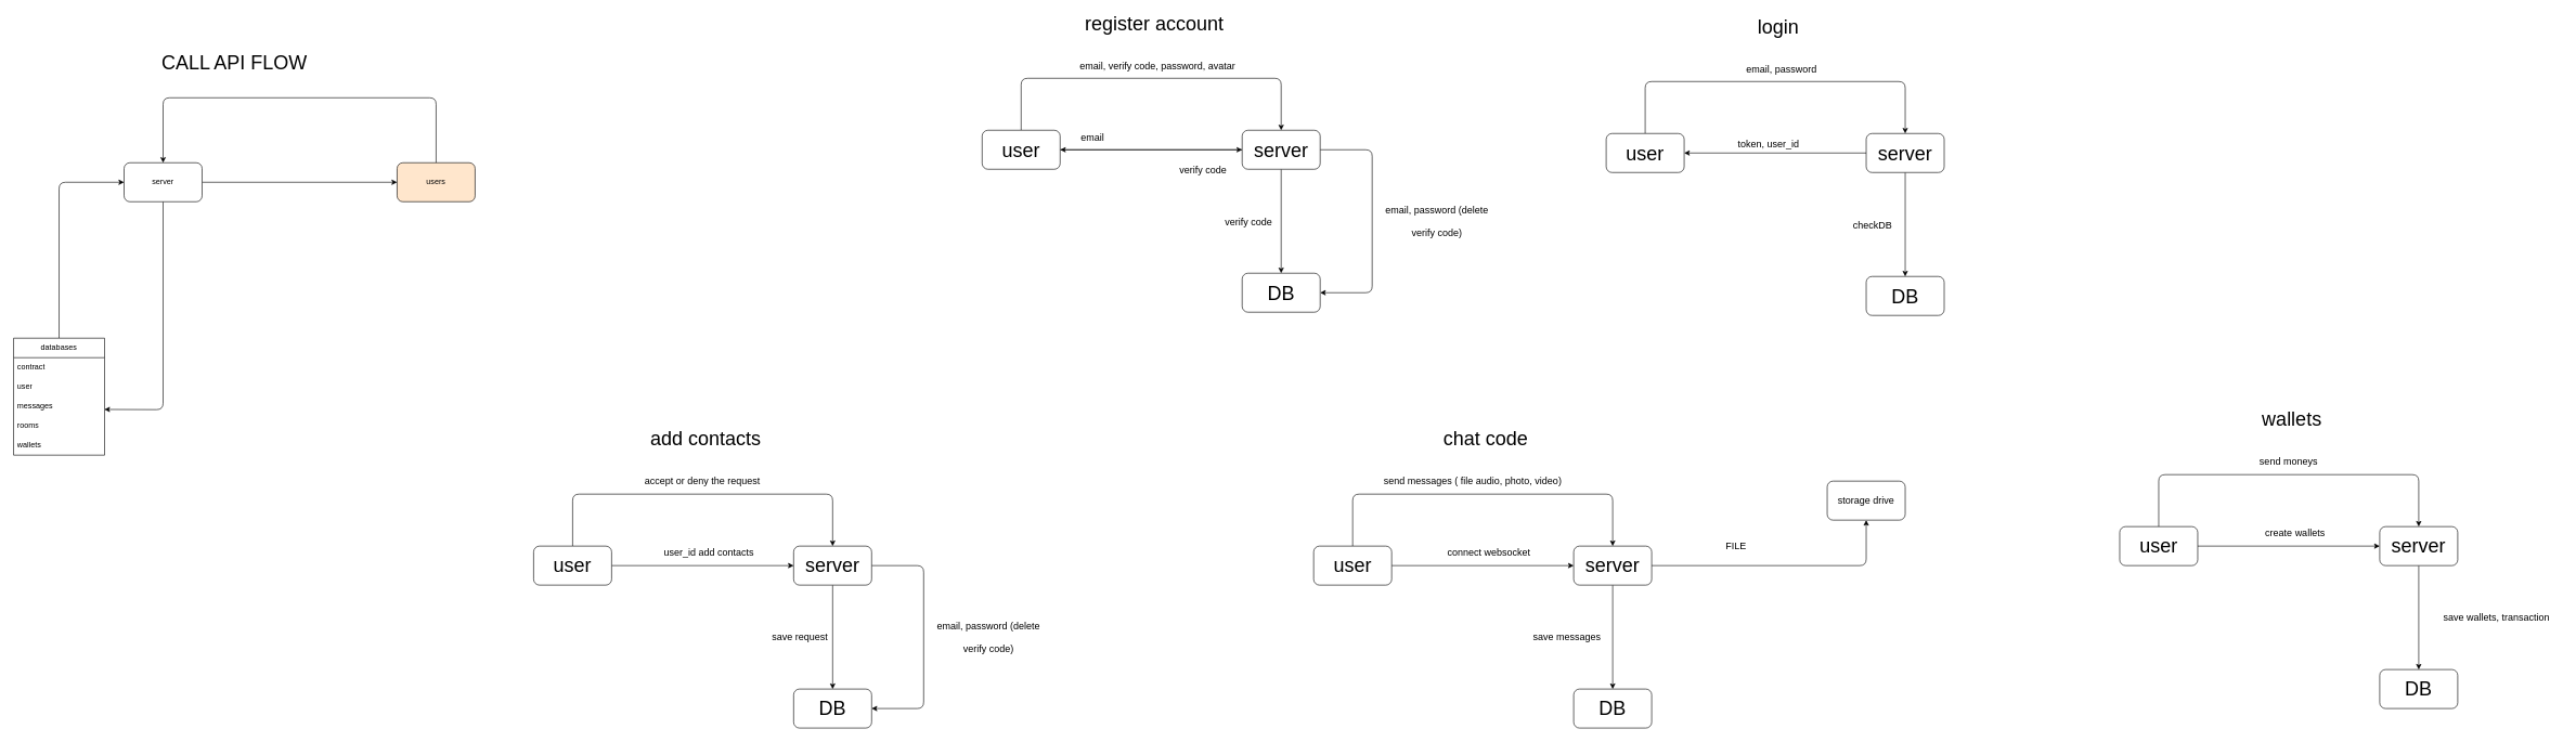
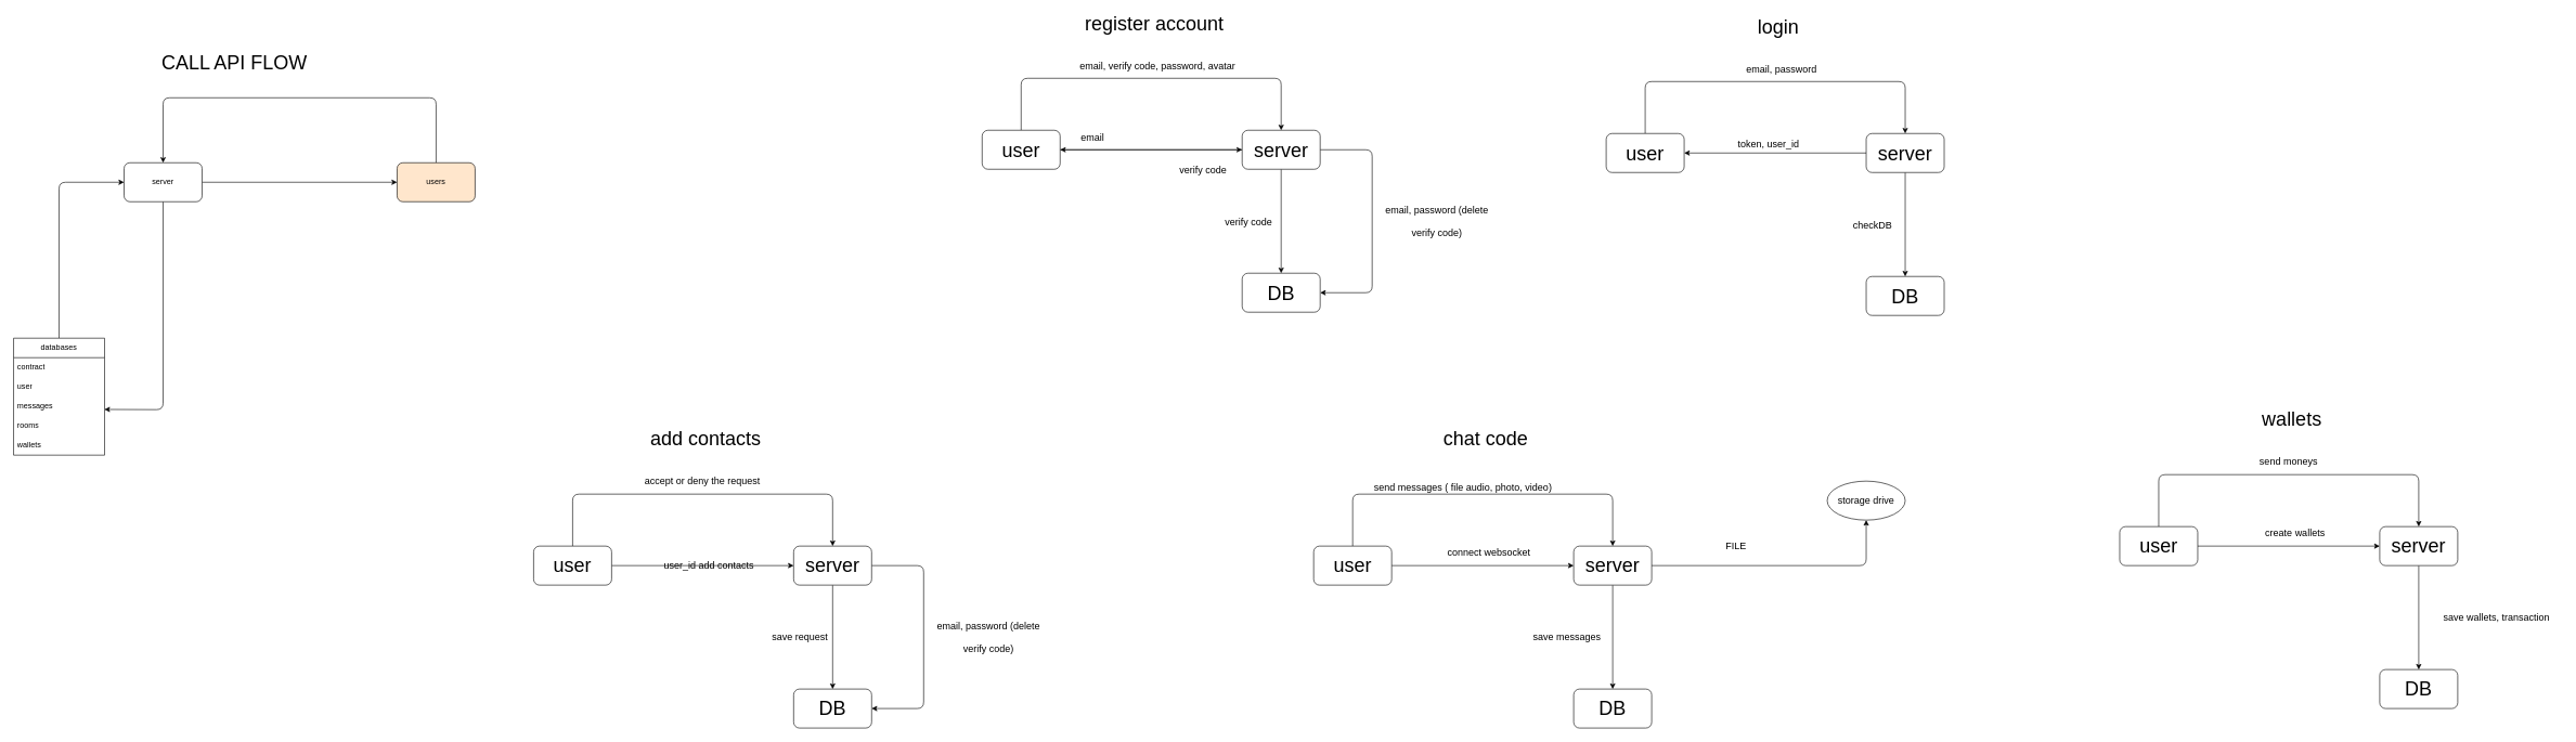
  <mxCell id="0" />
  <mxCell id="1" parent="0" />
  <mxCell id="2" style="edgeStyle=none;html=1;entryX=0.998;entryY=0.656;entryDx=0;entryDy=0;entryPerimeter=0;" edge="1" parent="1" source="4" target="9"><mxGeometry relative="1" as="geometry"><Array as="points"><mxPoint x="250" y="630" /></Array></mxGeometry></mxCell>
  <mxCell id="3" style="edgeStyle=none;html=1;" edge="1" parent="1" source="4" target="13"><mxGeometry relative="1" as="geometry" /></mxCell>
  <mxCell id="4" value="server" style="rounded=1;whiteSpace=wrap;html=1;" vertex="1" parent="1"><mxGeometry x="190" y="250" width="120" height="60" as="geometry" /></mxCell>
  <mxCell id="5" style="edgeStyle=none;html=1;entryX=0;entryY=0.5;entryDx=0;entryDy=0;" edge="1" parent="1" source="6" target="4"><mxGeometry relative="1" as="geometry"><Array as="points"><mxPoint x="90" y="280" /></Array></mxGeometry></mxCell>
  <mxCell id="6" value="databases" style="swimlane;fontStyle=0;childLayout=stackLayout;horizontal=1;startSize=30;horizontalStack=0;resizeParent=1;resizeParentMax=0;resizeLast=0;collapsible=1;marginBottom=0;whiteSpace=wrap;html=1;" vertex="1" parent="1"><mxGeometry x="20" y="520" width="140" height="180" as="geometry" /></mxCell>
  <mxCell id="7" value="contract" style="text;strokeColor=none;fillColor=none;align=left;verticalAlign=middle;spacingLeft=4;spacingRight=4;overflow=hidden;points=[[0,0.5],[1,0.5]];portConstraint=eastwest;rotatable=0;whiteSpace=wrap;html=1;" vertex="1" parent="6"><mxGeometry y="30" width="140" height="30" as="geometry" /></mxCell>
  <mxCell id="8" value="user" style="text;strokeColor=none;fillColor=none;align=left;verticalAlign=middle;spacingLeft=4;spacingRight=4;overflow=hidden;points=[[0,0.5],[1,0.5]];portConstraint=eastwest;rotatable=0;whiteSpace=wrap;html=1;" vertex="1" parent="6"><mxGeometry y="60" width="140" height="30" as="geometry" /></mxCell>
  <mxCell id="9" value="messages" style="text;strokeColor=none;fillColor=none;align=left;verticalAlign=middle;spacingLeft=4;spacingRight=4;overflow=hidden;points=[[0,0.5],[1,0.5]];portConstraint=eastwest;rotatable=0;whiteSpace=wrap;html=1;" vertex="1" parent="6"><mxGeometry y="90" width="140" height="30" as="geometry" /></mxCell>
  <mxCell id="10" value="rooms" style="text;strokeColor=none;fillColor=none;align=left;verticalAlign=middle;spacingLeft=4;spacingRight=4;overflow=hidden;points=[[0,0.5],[1,0.5]];portConstraint=eastwest;rotatable=0;whiteSpace=wrap;html=1;" vertex="1" parent="6"><mxGeometry y="120" width="140" height="30" as="geometry" /></mxCell>
  <mxCell id="11" value="wallets" style="text;strokeColor=none;fillColor=none;align=left;verticalAlign=middle;spacingLeft=4;spacingRight=4;overflow=hidden;points=[[0,0.5],[1,0.5]];portConstraint=eastwest;rotatable=0;whiteSpace=wrap;html=1;" vertex="1" parent="6"><mxGeometry y="150" width="140" height="30" as="geometry" /></mxCell>
  <mxCell id="12" style="edgeStyle=none;html=1;entryX=0.5;entryY=0;entryDx=0;entryDy=0;" edge="1" parent="1" source="13" target="4"><mxGeometry relative="1" as="geometry"><Array as="points"><mxPoint x="670" y="150" /><mxPoint x="250" y="150" /></Array></mxGeometry></mxCell>
  <mxCell id="13" value="users" style="rounded=1;whiteSpace=wrap;html=1;fillColor=#ffe6cc;" vertex="1" parent="1"><mxGeometry x="610" y="250" width="120" height="60" as="geometry" /></mxCell>
  <mxCell id="14" value="&lt;font style=&quot;font-size: 30px;&quot;&gt;CALL API FLOW&lt;/font&gt;" style="text;html=1;strokeColor=none;fillColor=none;align=center;verticalAlign=middle;whiteSpace=wrap;rounded=0;" vertex="1" parent="1"><mxGeometry x="210" y="40" width="300" height="110" as="geometry" /></mxCell>
  <mxCell id="15" value="add contacts" style="text;html=1;strokeColor=none;fillColor=none;align=center;verticalAlign=middle;whiteSpace=wrap;rounded=0;fontSize=30;" vertex="1" parent="1"><mxGeometry x="970" y="660" width="230" height="30" as="geometry" /></mxCell>
  <mxCell id="16" style="edgeStyle=none;html=1;fontSize=30;" edge="1" parent="1" source="18"><mxGeometry relative="1" as="geometry"><mxPoint x="1220" y="870" as="targetPoint" /></mxGeometry></mxCell>
  <mxCell id="17" style="edgeStyle=none;html=1;entryX=0.5;entryY=0;entryDx=0;entryDy=0;fontSize=15;" edge="1" parent="1" source="18" target="21"><mxGeometry relative="1" as="geometry"><Array as="points"><mxPoint x="880" y="760" /><mxPoint x="1280" y="760" /></Array></mxGeometry></mxCell>
  <mxCell id="18" value="user" style="rounded=1;whiteSpace=wrap;html=1;fontSize=30;" vertex="1" parent="1"><mxGeometry x="820" y="840" width="120" height="60" as="geometry" /></mxCell>
  <mxCell id="19" style="edgeStyle=none;html=1;entryX=0.5;entryY=0;entryDx=0;entryDy=0;fontSize=30;" edge="1" parent="1" source="21" target="22"><mxGeometry relative="1" as="geometry" /></mxCell>
  <mxCell id="20" style="edgeStyle=none;html=1;entryX=1;entryY=0.5;entryDx=0;entryDy=0;fontSize=15;" edge="1" parent="1" source="21" target="22"><mxGeometry relative="1" as="geometry"><Array as="points"><mxPoint x="1420" y="870" /><mxPoint x="1420" y="1090" /></Array></mxGeometry></mxCell>
  <mxCell id="21" value="server" style="rounded=1;whiteSpace=wrap;html=1;fontSize=30;" vertex="1" parent="1"><mxGeometry x="1220" y="840" width="120" height="60" as="geometry" /></mxCell>
  <mxCell id="22" value="DB" style="rounded=1;whiteSpace=wrap;html=1;fontSize=30;" vertex="1" parent="1"><mxGeometry x="1220" y="1060" width="120" height="60" as="geometry" /></mxCell>
  <mxCell id="23" value="&lt;font style=&quot;font-size: 15px;&quot;&gt;save request&lt;/font&gt;" style="text;html=1;strokeColor=none;fillColor=none;align=center;verticalAlign=middle;whiteSpace=wrap;rounded=0;fontSize=30;" vertex="1" parent="1"><mxGeometry x="1130" y="960" width="200" height="30" as="geometry" /></mxCell>
- <mxCell id="24" value="&lt;span style=&quot;font-size: 15px;&quot;&gt;user_id add contacts&lt;/span&gt;" style="text;html=1;strokeColor=none;fillColor=none;align=center;verticalAlign=middle;whiteSpace=wrap;rounded=0;fontSize=30;" vertex="1" parent="1"><mxGeometry x="990" y="830" width="200" height="30" as="geometry" /></mxCell>
+ <mxCell id="24" value="&lt;span style=&quot;font-size: 15px;&quot;&gt;user_id add contacts&lt;/span&gt;" style="text;html=1;strokeColor=none;fillColor=none;align=center;verticalAlign=middle;whiteSpace=wrap;rounded=0;fontSize=30;" vertex="1" parent="1"><mxGeometry x="990" y="850" width="200" height="30" as="geometry" /></mxCell>
  <mxCell id="25" value="&lt;span style=&quot;font-size: 15px;&quot;&gt;accept or deny the request&lt;/span&gt;" style="text;html=1;strokeColor=none;fillColor=none;align=center;verticalAlign=middle;whiteSpace=wrap;rounded=0;fontSize=30;" vertex="1" parent="1"><mxGeometry x="980" y="720" width="200" height="30" as="geometry" /></mxCell>
  <mxCell id="26" value="&lt;span style=&quot;font-size: 15px;&quot;&gt;email, password (delete verify code)&lt;/span&gt;" style="text;html=1;strokeColor=none;fillColor=none;align=center;verticalAlign=middle;whiteSpace=wrap;rounded=0;fontSize=30;" vertex="1" parent="1"><mxGeometry x="1420" y="960" width="200" height="30" as="geometry" /></mxCell>
  <mxCell id="27" value="register account" style="text;html=1;strokeColor=none;fillColor=none;align=center;verticalAlign=middle;whiteSpace=wrap;rounded=0;fontSize=30;" vertex="1" parent="1"><mxGeometry x="1660" y="20" width="230" height="30" as="geometry" /></mxCell>
  <mxCell id="28" style="edgeStyle=none;html=1;fontSize=30;" edge="1" parent="1" source="30"><mxGeometry relative="1" as="geometry"><mxPoint x="1910" y="230" as="targetPoint" /></mxGeometry></mxCell>
  <mxCell id="29" style="edgeStyle=none;html=1;entryX=0.5;entryY=0;entryDx=0;entryDy=0;fontSize=15;" edge="1" parent="1" source="30" target="34"><mxGeometry relative="1" as="geometry"><Array as="points"><mxPoint x="1570" y="120" /><mxPoint x="1970" y="120" /></Array></mxGeometry></mxCell>
  <mxCell id="30" value="user" style="rounded=1;whiteSpace=wrap;html=1;fontSize=30;" vertex="1" parent="1"><mxGeometry x="1510" y="200" width="120" height="60" as="geometry" /></mxCell>
  <mxCell id="31" style="edgeStyle=none;html=1;entryX=0.5;entryY=0;entryDx=0;entryDy=0;fontSize=30;" edge="1" parent="1" source="34" target="35"><mxGeometry relative="1" as="geometry" /></mxCell>
  <mxCell id="32" style="edgeStyle=none;html=1;fontSize=15;" edge="1" parent="1" source="34" target="30"><mxGeometry relative="1" as="geometry" /></mxCell>
  <mxCell id="33" style="edgeStyle=none;html=1;entryX=1;entryY=0.5;entryDx=0;entryDy=0;fontSize=15;" edge="1" parent="1" source="34" target="35"><mxGeometry relative="1" as="geometry"><Array as="points"><mxPoint x="2110" y="230" /><mxPoint x="2110" y="450" /></Array></mxGeometry></mxCell>
  <mxCell id="34" value="server" style="rounded=1;whiteSpace=wrap;html=1;fontSize=30;" vertex="1" parent="1"><mxGeometry x="1910" y="200" width="120" height="60" as="geometry" /></mxCell>
  <mxCell id="35" value="DB" style="rounded=1;whiteSpace=wrap;html=1;fontSize=30;" vertex="1" parent="1"><mxGeometry x="1910" y="420" width="120" height="60" as="geometry" /></mxCell>
  <mxCell id="36" value="&lt;font style=&quot;font-size: 15px;&quot;&gt;verify code&lt;/font&gt;" style="text;html=1;strokeColor=none;fillColor=none;align=center;verticalAlign=middle;whiteSpace=wrap;rounded=0;fontSize=30;" vertex="1" parent="1"><mxGeometry x="1820" y="320" width="200" height="30" as="geometry" /></mxCell>
  <mxCell id="37" value="&lt;font style=&quot;font-size: 15px;&quot;&gt;email&lt;/font&gt;" style="text;html=1;strokeColor=none;fillColor=none;align=center;verticalAlign=middle;whiteSpace=wrap;rounded=0;fontSize=30;" vertex="1" parent="1"><mxGeometry x="1580" y="190" width="200" height="30" as="geometry" /></mxCell>
  <mxCell id="38" value="&lt;font style=&quot;font-size: 15px;&quot;&gt;verify code&lt;/font&gt;" style="text;html=1;strokeColor=none;fillColor=none;align=center;verticalAlign=middle;whiteSpace=wrap;rounded=0;fontSize=30;" vertex="1" parent="1"><mxGeometry x="1750" y="240" width="200" height="30" as="geometry" /></mxCell>
  <mxCell id="39" value="&lt;font style=&quot;font-size: 15px;&quot;&gt;email, verify code, password, avatar&lt;/font&gt;" style="text;html=1;strokeColor=none;fillColor=none;align=center;verticalAlign=middle;whiteSpace=wrap;rounded=0;fontSize=30;" vertex="1" parent="1"><mxGeometry x="1650" y="80" width="260" height="30" as="geometry" /></mxCell>
  <mxCell id="40" value="&lt;span style=&quot;font-size: 15px;&quot;&gt;email, password (delete verify code)&lt;/span&gt;" style="text;html=1;strokeColor=none;fillColor=none;align=center;verticalAlign=middle;whiteSpace=wrap;rounded=0;fontSize=30;" vertex="1" parent="1"><mxGeometry x="2110" y="320" width="200" height="30" as="geometry" /></mxCell>
  <mxCell id="41" value="chat code" style="text;html=1;strokeColor=none;fillColor=none;align=center;verticalAlign=middle;whiteSpace=wrap;rounded=0;fontSize=30;" vertex="1" parent="1"><mxGeometry x="2170" y="660" width="230" height="30" as="geometry" /></mxCell>
  <mxCell id="42" style="edgeStyle=none;html=1;fontSize=30;" edge="1" parent="1" source="44"><mxGeometry relative="1" as="geometry"><mxPoint x="2420" y="870" as="targetPoint" /></mxGeometry></mxCell>
  <mxCell id="43" style="edgeStyle=none;html=1;entryX=0.5;entryY=0;entryDx=0;entryDy=0;fontSize=15;" edge="1" parent="1" source="44" target="47"><mxGeometry relative="1" as="geometry"><Array as="points"><mxPoint x="2080" y="760" /><mxPoint x="2480" y="760" /></Array></mxGeometry></mxCell>
  <mxCell id="44" value="user" style="rounded=1;whiteSpace=wrap;html=1;fontSize=30;" vertex="1" parent="1"><mxGeometry x="2020" y="840" width="120" height="60" as="geometry" /></mxCell>
  <mxCell id="45" style="edgeStyle=none;html=1;entryX=0.5;entryY=0;entryDx=0;entryDy=0;fontSize=30;" edge="1" parent="1" source="47" target="48"><mxGeometry relative="1" as="geometry" /></mxCell>
  <mxCell id="46" style="edgeStyle=none;html=1;entryX=0.5;entryY=1;entryDx=0;entryDy=0;fontSize=15;" edge="1" parent="1" source="47" target="53"><mxGeometry relative="1" as="geometry"><Array as="points"><mxPoint x="2870" y="870" /></Array></mxGeometry></mxCell>
  <mxCell id="47" value="server" style="rounded=1;whiteSpace=wrap;html=1;fontSize=30;" vertex="1" parent="1"><mxGeometry x="2420" y="840" width="120" height="60" as="geometry" /></mxCell>
  <mxCell id="48" value="DB" style="rounded=1;whiteSpace=wrap;html=1;fontSize=30;" vertex="1" parent="1"><mxGeometry x="2420" y="1060" width="120" height="60" as="geometry" /></mxCell>
  <mxCell id="49" value="&lt;font style=&quot;font-size: 15px;&quot;&gt;save messages&lt;/font&gt;" style="text;html=1;strokeColor=none;fillColor=none;align=center;verticalAlign=middle;whiteSpace=wrap;rounded=0;fontSize=30;" vertex="1" parent="1"><mxGeometry x="2310" y="960" width="200" height="30" as="geometry" /></mxCell>
  <mxCell id="50" value="&lt;span style=&quot;font-size: 15px;&quot;&gt;connect websocket&lt;/span&gt;" style="text;html=1;strokeColor=none;fillColor=none;align=center;verticalAlign=middle;whiteSpace=wrap;rounded=0;fontSize=30;" vertex="1" parent="1"><mxGeometry x="2190" y="830" width="200" height="30" as="geometry" /></mxCell>
- <mxCell id="51" value="&lt;span style=&quot;font-size: 15px;&quot;&gt;send messages ( file audio, photo, video)&lt;/span&gt;" style="text;html=1;strokeColor=none;fillColor=none;align=center;verticalAlign=middle;whiteSpace=wrap;rounded=0;fontSize=30;" vertex="1" parent="1"><mxGeometry x="2120" y="720" width="290" height="30" as="geometry" /></mxCell>
+ <mxCell id="51" value="&lt;span style=&quot;font-size: 15px;&quot;&gt;send messages ( file audio, photo, video)&lt;/span&gt;" style="text;html=1;strokeColor=none;fillColor=none;align=center;verticalAlign=middle;whiteSpace=wrap;rounded=0;fontSize=30;" vertex="1" parent="1"><mxGeometry x="2105" y="730" width="290" height="30" as="geometry" /></mxCell>
  <mxCell id="52" value="&lt;span style=&quot;font-size: 15px;&quot;&gt;FILE&lt;/span&gt;" style="text;html=1;strokeColor=none;fillColor=none;align=center;verticalAlign=middle;whiteSpace=wrap;rounded=0;fontSize=30;" vertex="1" parent="1"><mxGeometry x="2570" y="820" width="200" height="30" as="geometry" /></mxCell>
- <mxCell id="53" value="storage drive" style="rounded=1;whiteSpace=wrap;html=1;fontSize=15;" vertex="1" parent="1"><mxGeometry x="2810" y="740" width="120" height="60" as="geometry" /></mxCell>
+ <mxCell id="53" value="storage drive" style="ellipse;whiteSpace=wrap;html=1;fontSize=15;" vertex="1" parent="1"><mxGeometry x="2810" y="740" width="120" height="60" as="geometry" /></mxCell>
  <mxCell id="54" value="login" style="text;html=1;strokeColor=none;fillColor=none;align=center;verticalAlign=middle;whiteSpace=wrap;rounded=0;fontSize=30;" vertex="1" parent="1"><mxGeometry x="2620" y="25" width="230" height="30" as="geometry" /></mxCell>
  <mxCell id="55" style="edgeStyle=none;html=1;entryX=0.5;entryY=0;entryDx=0;entryDy=0;fontSize=15;" edge="1" parent="1" source="56" target="59"><mxGeometry relative="1" as="geometry"><Array as="points"><mxPoint x="2530" y="125" /><mxPoint x="2930" y="125" /></Array></mxGeometry></mxCell>
  <mxCell id="56" value="user" style="rounded=1;whiteSpace=wrap;html=1;fontSize=30;" vertex="1" parent="1"><mxGeometry x="2470" y="205" width="120" height="60" as="geometry" /></mxCell>
  <mxCell id="57" style="edgeStyle=none;html=1;entryX=0.5;entryY=0;entryDx=0;entryDy=0;fontSize=30;" edge="1" parent="1" source="59" target="60"><mxGeometry relative="1" as="geometry" /></mxCell>
  <mxCell id="58" style="edgeStyle=none;html=1;entryX=1;entryY=0.5;entryDx=0;entryDy=0;fontSize=15;" edge="1" parent="1" source="59" target="56"><mxGeometry relative="1" as="geometry" /></mxCell>
  <mxCell id="59" value="server" style="rounded=1;whiteSpace=wrap;html=1;fontSize=30;" vertex="1" parent="1"><mxGeometry x="2870" y="205" width="120" height="60" as="geometry" /></mxCell>
  <mxCell id="60" value="DB" style="rounded=1;whiteSpace=wrap;html=1;fontSize=30;" vertex="1" parent="1"><mxGeometry x="2870" y="425" width="120" height="60" as="geometry" /></mxCell>
  <mxCell id="61" value="&lt;font style=&quot;font-size: 15px;&quot;&gt;checkDB&lt;/font&gt;" style="text;html=1;strokeColor=none;fillColor=none;align=center;verticalAlign=middle;whiteSpace=wrap;rounded=0;fontSize=30;" vertex="1" parent="1"><mxGeometry x="2780" y="325" width="200" height="30" as="geometry" /></mxCell>
  <mxCell id="62" value="&lt;span style=&quot;font-size: 15px;&quot;&gt;token, user_id&lt;/span&gt;" style="text;html=1;strokeColor=none;fillColor=none;align=center;verticalAlign=middle;whiteSpace=wrap;rounded=0;fontSize=30;" vertex="1" parent="1"><mxGeometry x="2620" y="200" width="200" height="30" as="geometry" /></mxCell>
  <mxCell id="63" value="&lt;font style=&quot;font-size: 15px;&quot;&gt;email, password&lt;/font&gt;" style="text;html=1;strokeColor=none;fillColor=none;align=center;verticalAlign=middle;whiteSpace=wrap;rounded=0;fontSize=30;" vertex="1" parent="1"><mxGeometry x="2610" y="85" width="260" height="30" as="geometry" /></mxCell>
  <mxCell id="64" value="wallets" style="text;html=1;strokeColor=none;fillColor=none;align=center;verticalAlign=middle;whiteSpace=wrap;rounded=0;fontSize=30;" vertex="1" parent="1"><mxGeometry x="3410" y="630" width="230" height="30" as="geometry" /></mxCell>
  <mxCell id="65" style="edgeStyle=none;html=1;fontSize=30;" edge="1" parent="1" source="67"><mxGeometry relative="1" as="geometry"><mxPoint x="3660" y="840" as="targetPoint" /></mxGeometry></mxCell>
  <mxCell id="66" style="edgeStyle=none;html=1;entryX=0.5;entryY=0;entryDx=0;entryDy=0;fontSize=15;" edge="1" parent="1" source="67" target="69"><mxGeometry relative="1" as="geometry"><Array as="points"><mxPoint x="3320" y="730" /><mxPoint x="3720" y="730" /></Array></mxGeometry></mxCell>
  <mxCell id="67" value="user" style="rounded=1;whiteSpace=wrap;html=1;fontSize=30;" vertex="1" parent="1"><mxGeometry x="3260" y="810" width="120" height="60" as="geometry" /></mxCell>
  <mxCell id="68" style="edgeStyle=none;html=1;entryX=0.5;entryY=0;entryDx=0;entryDy=0;fontSize=30;" edge="1" parent="1" source="69" target="70"><mxGeometry relative="1" as="geometry" /></mxCell>
  <mxCell id="69" value="server" style="rounded=1;whiteSpace=wrap;html=1;fontSize=30;" vertex="1" parent="1"><mxGeometry x="3660" y="810" width="120" height="60" as="geometry" /></mxCell>
  <mxCell id="70" value="DB" style="rounded=1;whiteSpace=wrap;html=1;fontSize=30;" vertex="1" parent="1"><mxGeometry x="3660" y="1030" width="120" height="60" as="geometry" /></mxCell>
  <mxCell id="71" value="&lt;font style=&quot;font-size: 15px;&quot;&gt;save wallets,&amp;nbsp;transaction&lt;/font&gt;" style="text;html=1;strokeColor=none;fillColor=none;align=center;verticalAlign=middle;whiteSpace=wrap;rounded=0;fontSize=30;" vertex="1" parent="1"><mxGeometry x="3740" y="930" width="200" height="30" as="geometry" /></mxCell>
  <mxCell id="72" value="&lt;span style=&quot;font-size: 15px;&quot;&gt;create wallets&lt;/span&gt;" style="text;html=1;strokeColor=none;fillColor=none;align=center;verticalAlign=middle;whiteSpace=wrap;rounded=0;fontSize=30;" vertex="1" parent="1"><mxGeometry x="3430" y="800" width="200" height="30" as="geometry" /></mxCell>
  <mxCell id="73" value="&lt;span style=&quot;font-size: 15px;&quot;&gt;send moneys&lt;/span&gt;" style="text;html=1;strokeColor=none;fillColor=none;align=center;verticalAlign=middle;whiteSpace=wrap;rounded=0;fontSize=30;" vertex="1" parent="1"><mxGeometry x="3420" y="690" width="200" height="30" as="geometry" /></mxCell>
